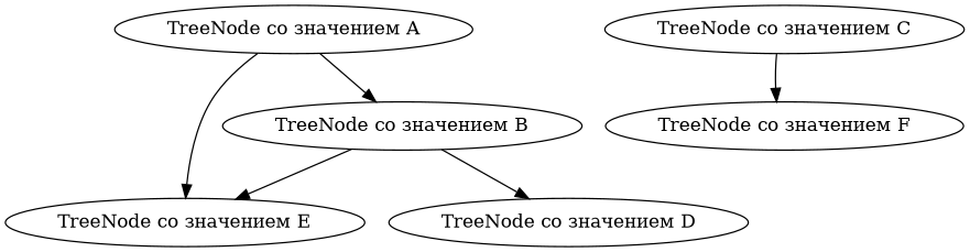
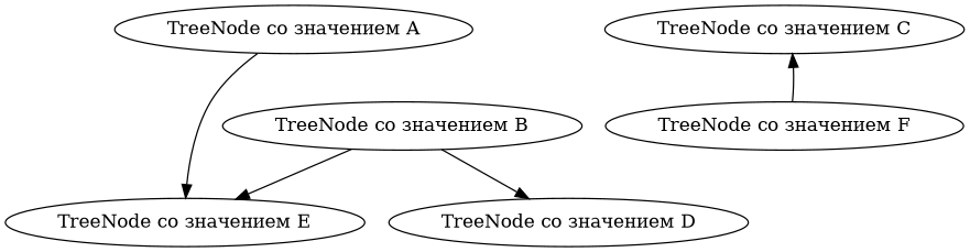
  digraph {
    n1 [label="TreeNode со значением A"]
    n2 [label="TreeNode со значением B"]
    n3 [label="TreeNode со значением E"]
    n4 [label="TreeNode со значением D"]
    n5 [label="TreeNode со значением C"]
    n6 [label="TreeNode со значением F"]
-   n1 -> n2
    n1 -> n3
    n2 -> n3
    n2 -> n4
-   n5 -> n6
+   n6 -> n5
  }
